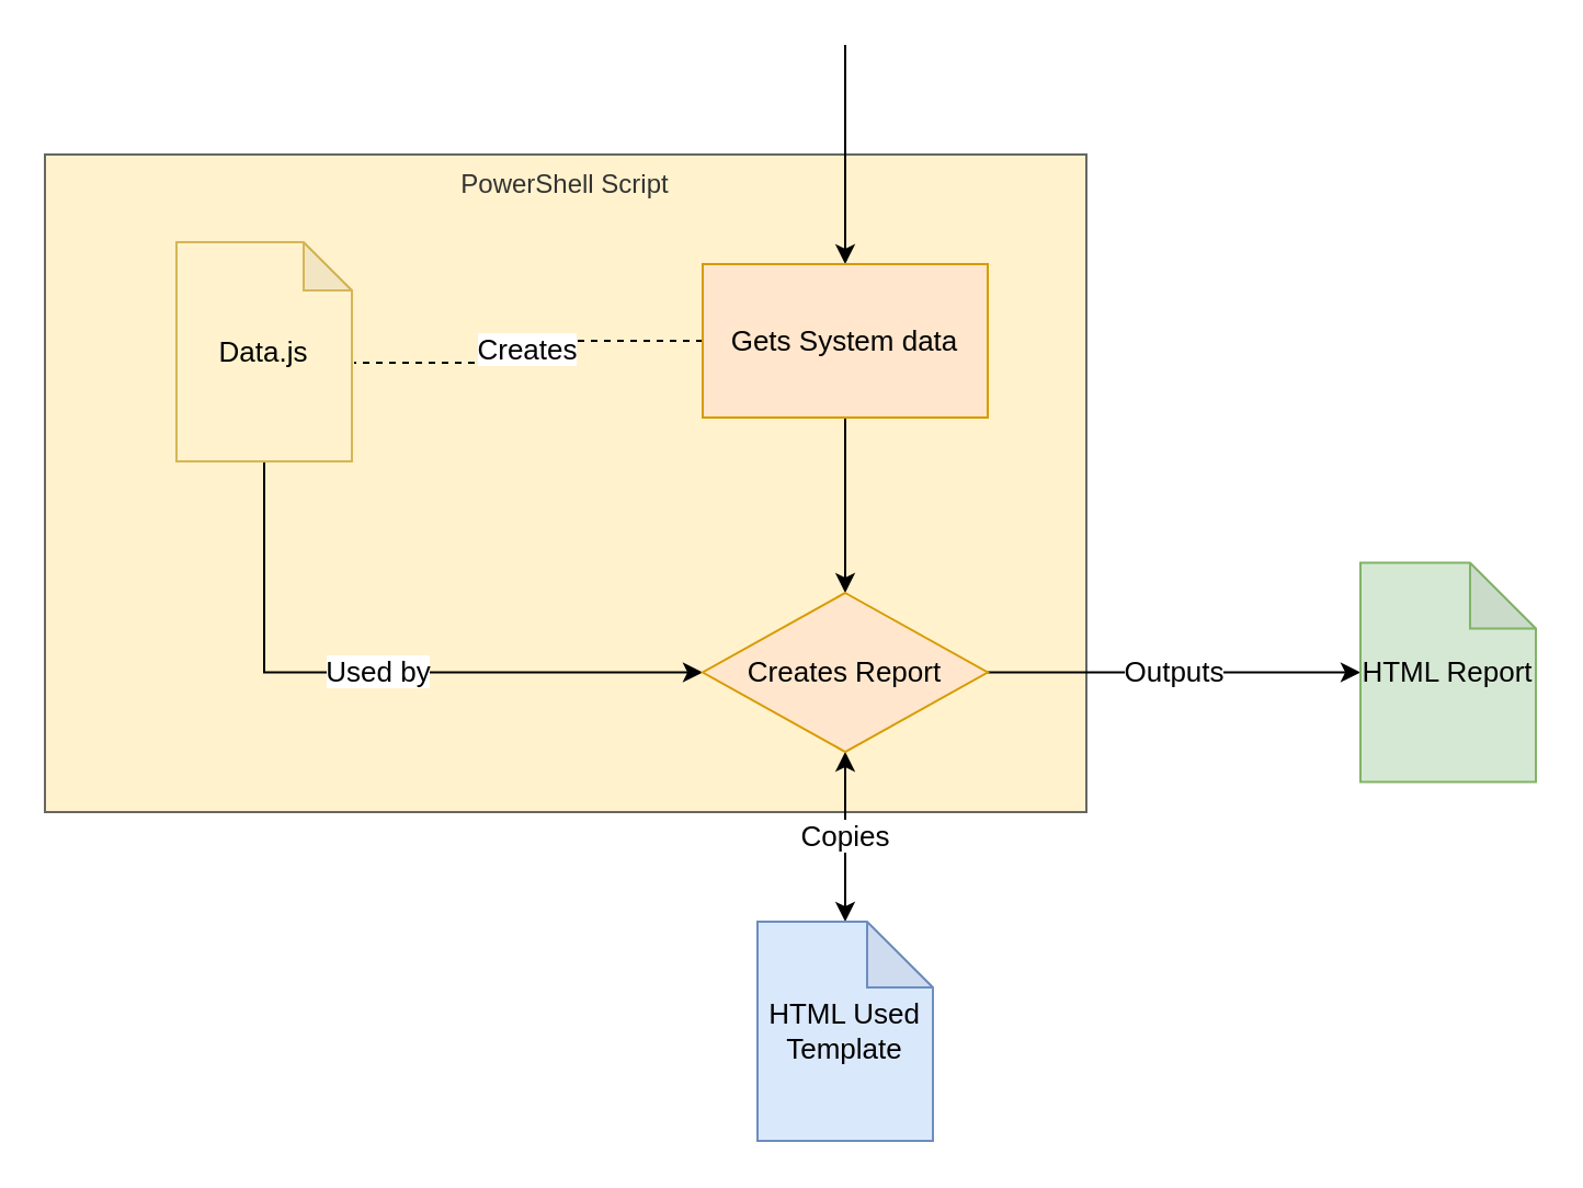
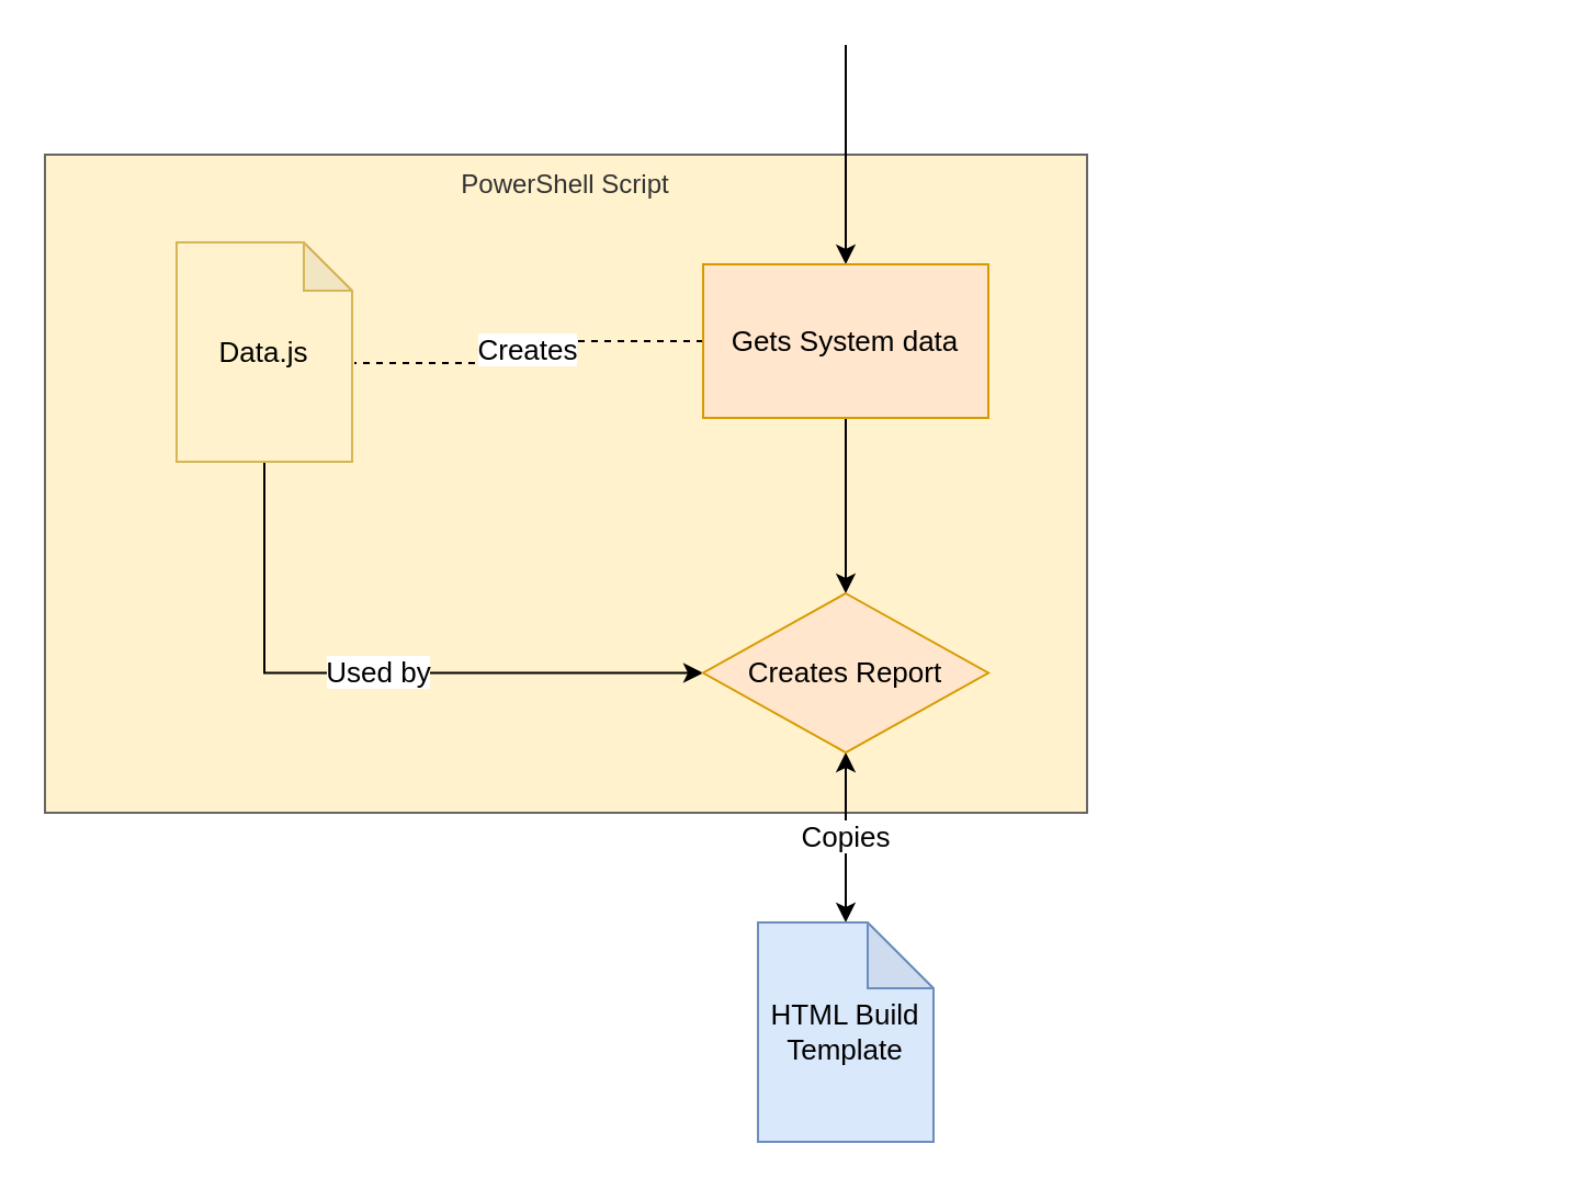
  <mxCell id="0" />
  <mxCell id="1" parent="0" />
  <mxCell id="2" value="PowerShell Script" style="rounded=0;whiteSpace=wrap;html=1;verticalAlign=top;fillColor=#fff2cc;strokeColor=#666666;fontColor=#333333;" vertex="1" parent="1"><mxGeometry x="20" y="70" width="475" height="300" as="geometry" /></mxCell>
  <mxCell id="3" value="Creates" style="edgeStyle=orthogonalEdgeStyle;rounded=0;orthogonalLoop=1;jettySize=auto;html=1;exitX=0;exitY=0.5;exitDx=0;exitDy=0;entryX=1.013;entryY=0.55;entryDx=0;entryDy=0;entryPerimeter=0;fontSize=13;endArrow=none;endFill=0;dashed=1;" edge="1" parent="1" source="6" target="10"><mxGeometry relative="1" as="geometry" /></mxCell>
  <mxCell id="4" style="edgeStyle=orthogonalEdgeStyle;rounded=0;orthogonalLoop=1;jettySize=auto;html=1;exitX=0.5;exitY=0;exitDx=0;exitDy=0;fontSize=13;endArrow=none;endFill=0;startArrow=classic;startFill=1;" edge="1" parent="1" source="6"><mxGeometry relative="1" as="geometry"><mxPoint x="385" y="20" as="targetPoint" /></mxGeometry></mxCell>
  <mxCell id="5" value="" style="edgeStyle=orthogonalEdgeStyle;rounded=0;orthogonalLoop=1;jettySize=auto;html=1;fontSize=13;startArrow=none;startFill=0;endArrow=classic;endFill=1;" edge="1" parent="1" source="6" target="12"><mxGeometry relative="1" as="geometry" /></mxCell>
  <mxCell id="6" value="Gets System data" style="rounded=0;whiteSpace=wrap;html=1;verticalAlign=middle;fillColor=#ffe6cc;strokeColor=#d79b00;fontSize=13;" vertex="1" parent="1"><mxGeometry x="320" y="120" width="130" height="70" as="geometry" /></mxCell>
  <mxCell id="7" value="Copies" style="edgeStyle=orthogonalEdgeStyle;rounded=0;orthogonalLoop=1;jettySize=auto;html=1;exitX=0.5;exitY=0;exitDx=0;exitDy=0;exitPerimeter=0;entryX=0.5;entryY=1;entryDx=0;entryDy=0;fontSize=13;startArrow=classic;startFill=1;endArrow=classic;endFill=1;" edge="1" parent="1" source="8" target="12"><mxGeometry relative="1" as="geometry" /></mxCell>
- <mxCell id="8" value="HTML Used Template" style="shape=note;whiteSpace=wrap;html=1;backgroundOutline=1;darkOpacity=0.05;verticalAlign=middle;fillColor=#dae8fc;strokeColor=#6c8ebf;fontSize=13;" vertex="1" parent="1"><mxGeometry x="345" y="420" width="80" height="100" as="geometry" /></mxCell>
+ <mxCell id="8" value="HTML Build Template" style="shape=note;whiteSpace=wrap;html=1;backgroundOutline=1;darkOpacity=0.05;verticalAlign=middle;fillColor=#dae8fc;strokeColor=#6c8ebf;fontSize=13;" vertex="1" parent="1"><mxGeometry x="345" y="420" width="80" height="100" as="geometry" /></mxCell>
  <mxCell id="9" value="Used by" style="edgeStyle=orthogonalEdgeStyle;rounded=0;orthogonalLoop=1;jettySize=auto;html=1;exitX=0.5;exitY=1;exitDx=0;exitDy=0;exitPerimeter=0;entryX=0;entryY=0.5;entryDx=0;entryDy=0;fontSize=13;startArrow=none;startFill=0;endArrow=classic;endFill=1;" edge="1" parent="1" source="10" target="12"><mxGeometry relative="1" as="geometry" /></mxCell>
  <mxCell id="10" value="Data.js" style="shape=note;whiteSpace=wrap;html=1;backgroundOutline=1;darkOpacity=0.05;verticalAlign=middle;fillColor=#fff2cc;strokeColor=#d6b656;size=22;fontSize=13;" vertex="1" parent="1"><mxGeometry x="80" y="110" width="80" height="100" as="geometry" /></mxCell>
- <mxCell id="11" value="Outputs" style="edgeStyle=orthogonalEdgeStyle;rounded=0;orthogonalLoop=1;jettySize=auto;html=1;exitX=1;exitY=0.5;exitDx=0;exitDy=0;entryX=0;entryY=0.5;entryDx=0;entryDy=0;entryPerimeter=0;fontSize=13;startArrow=none;startFill=0;endArrow=classic;endFill=1;" edge="1" parent="1" source="12" target="13"><mxGeometry relative="1" as="geometry" /></mxCell>
  <mxCell id="12" value="Creates Report" style="rhombus;whiteSpace=wrap;html=1;fontSize=13;strokeColor=#d79b00;fillColor=#ffe6cc;" vertex="1" parent="1"><mxGeometry x="320" y="270" width="130" height="72.5" as="geometry" /></mxCell>
- <mxCell id="13" value="HTML Report" style="shape=note;whiteSpace=wrap;html=1;backgroundOutline=1;darkOpacity=0.05;verticalAlign=middle;fillColor=#d5e8d4;strokeColor=#82b366;fontSize=13;" vertex="1" parent="1"><mxGeometry x="620" y="256.25" width="80" height="100" as="geometry" /></mxCell>
